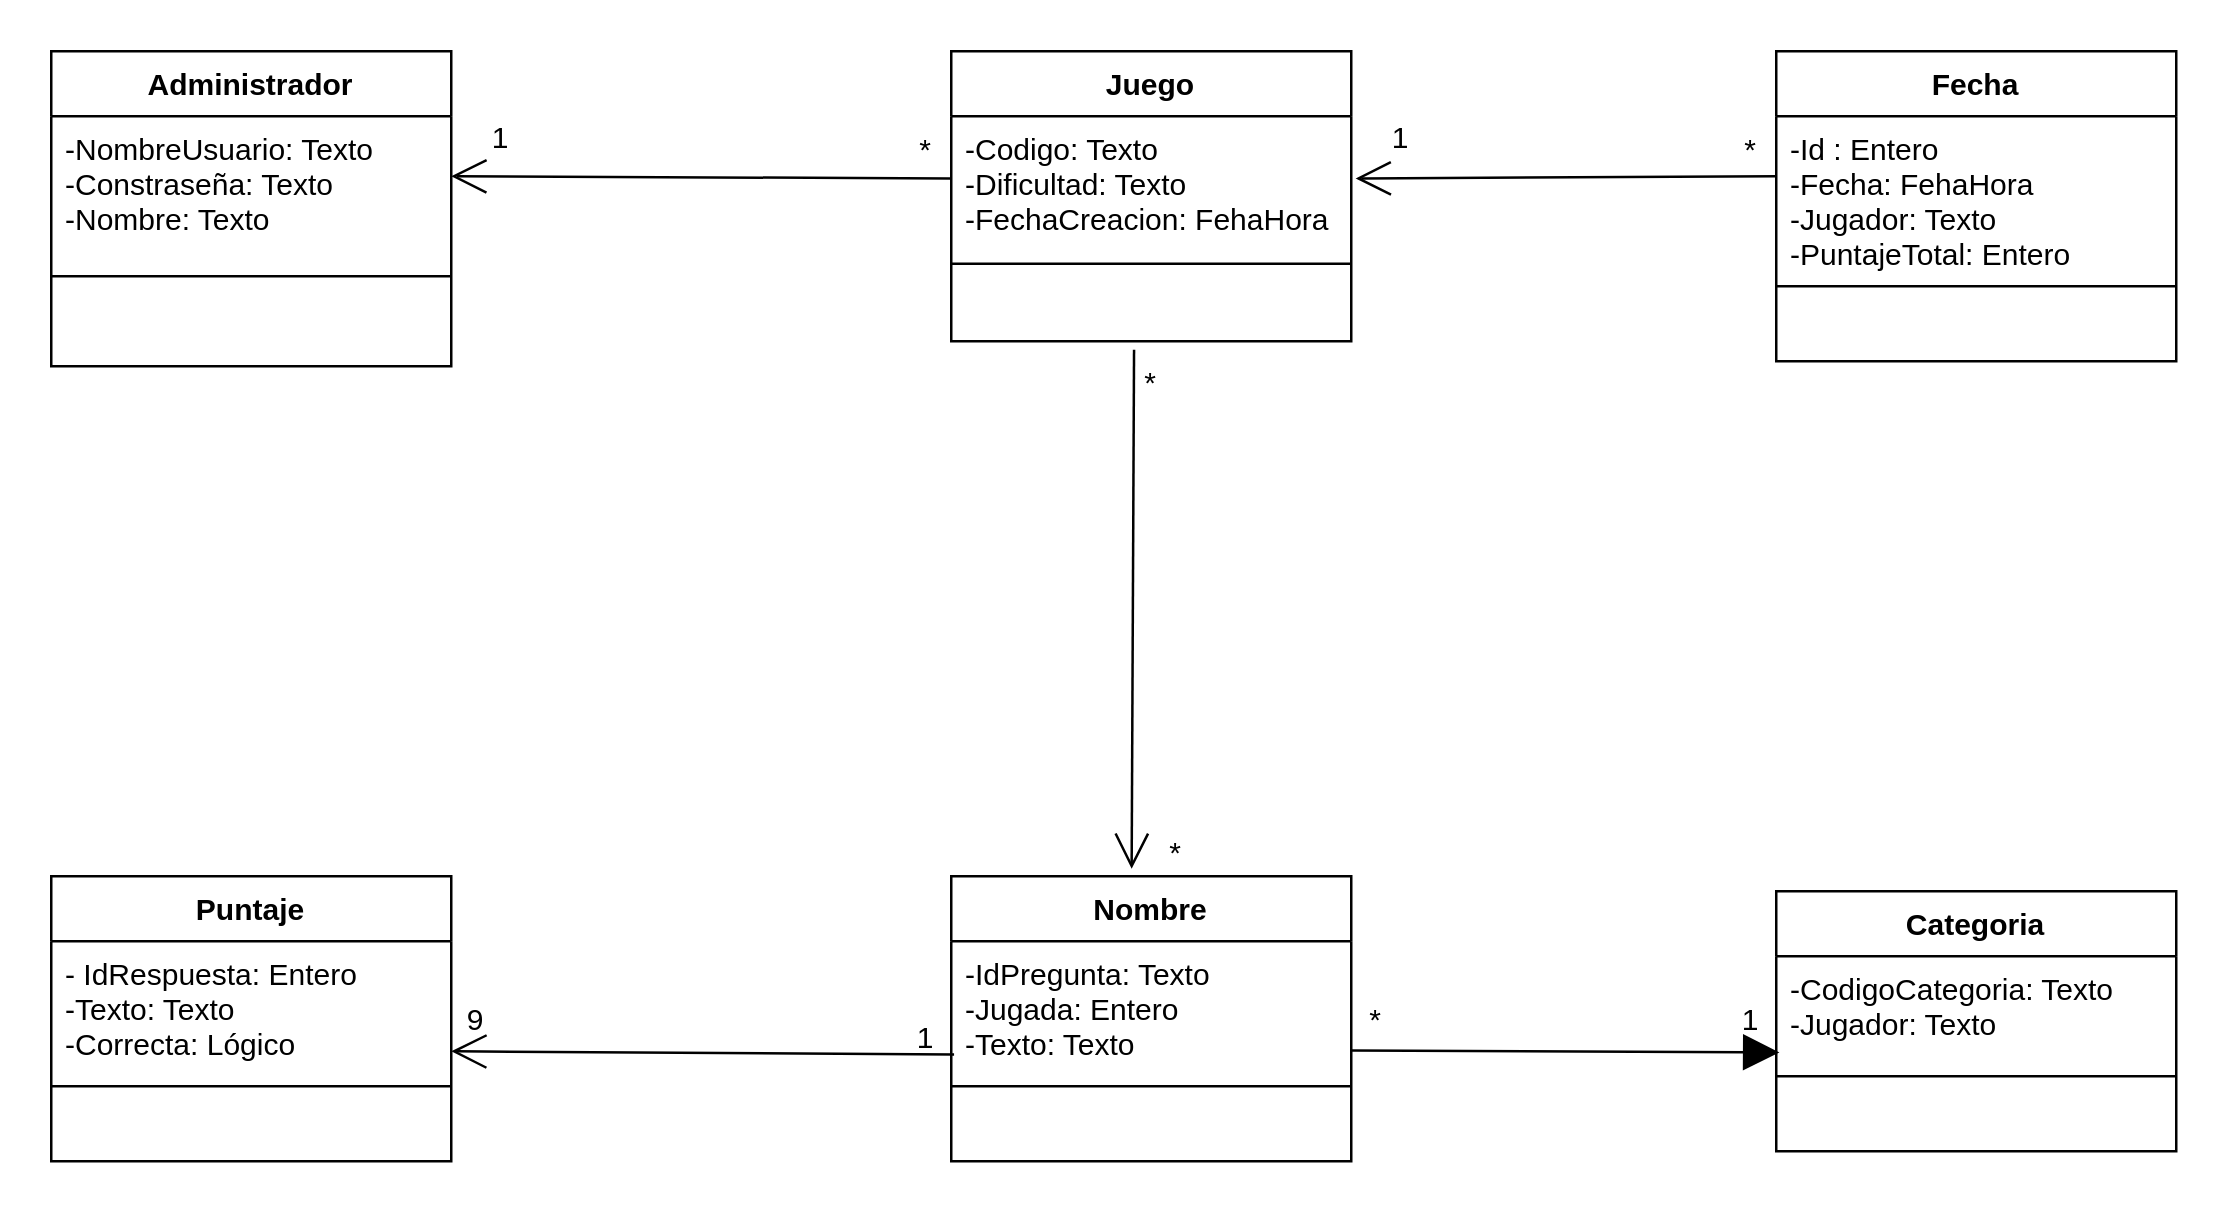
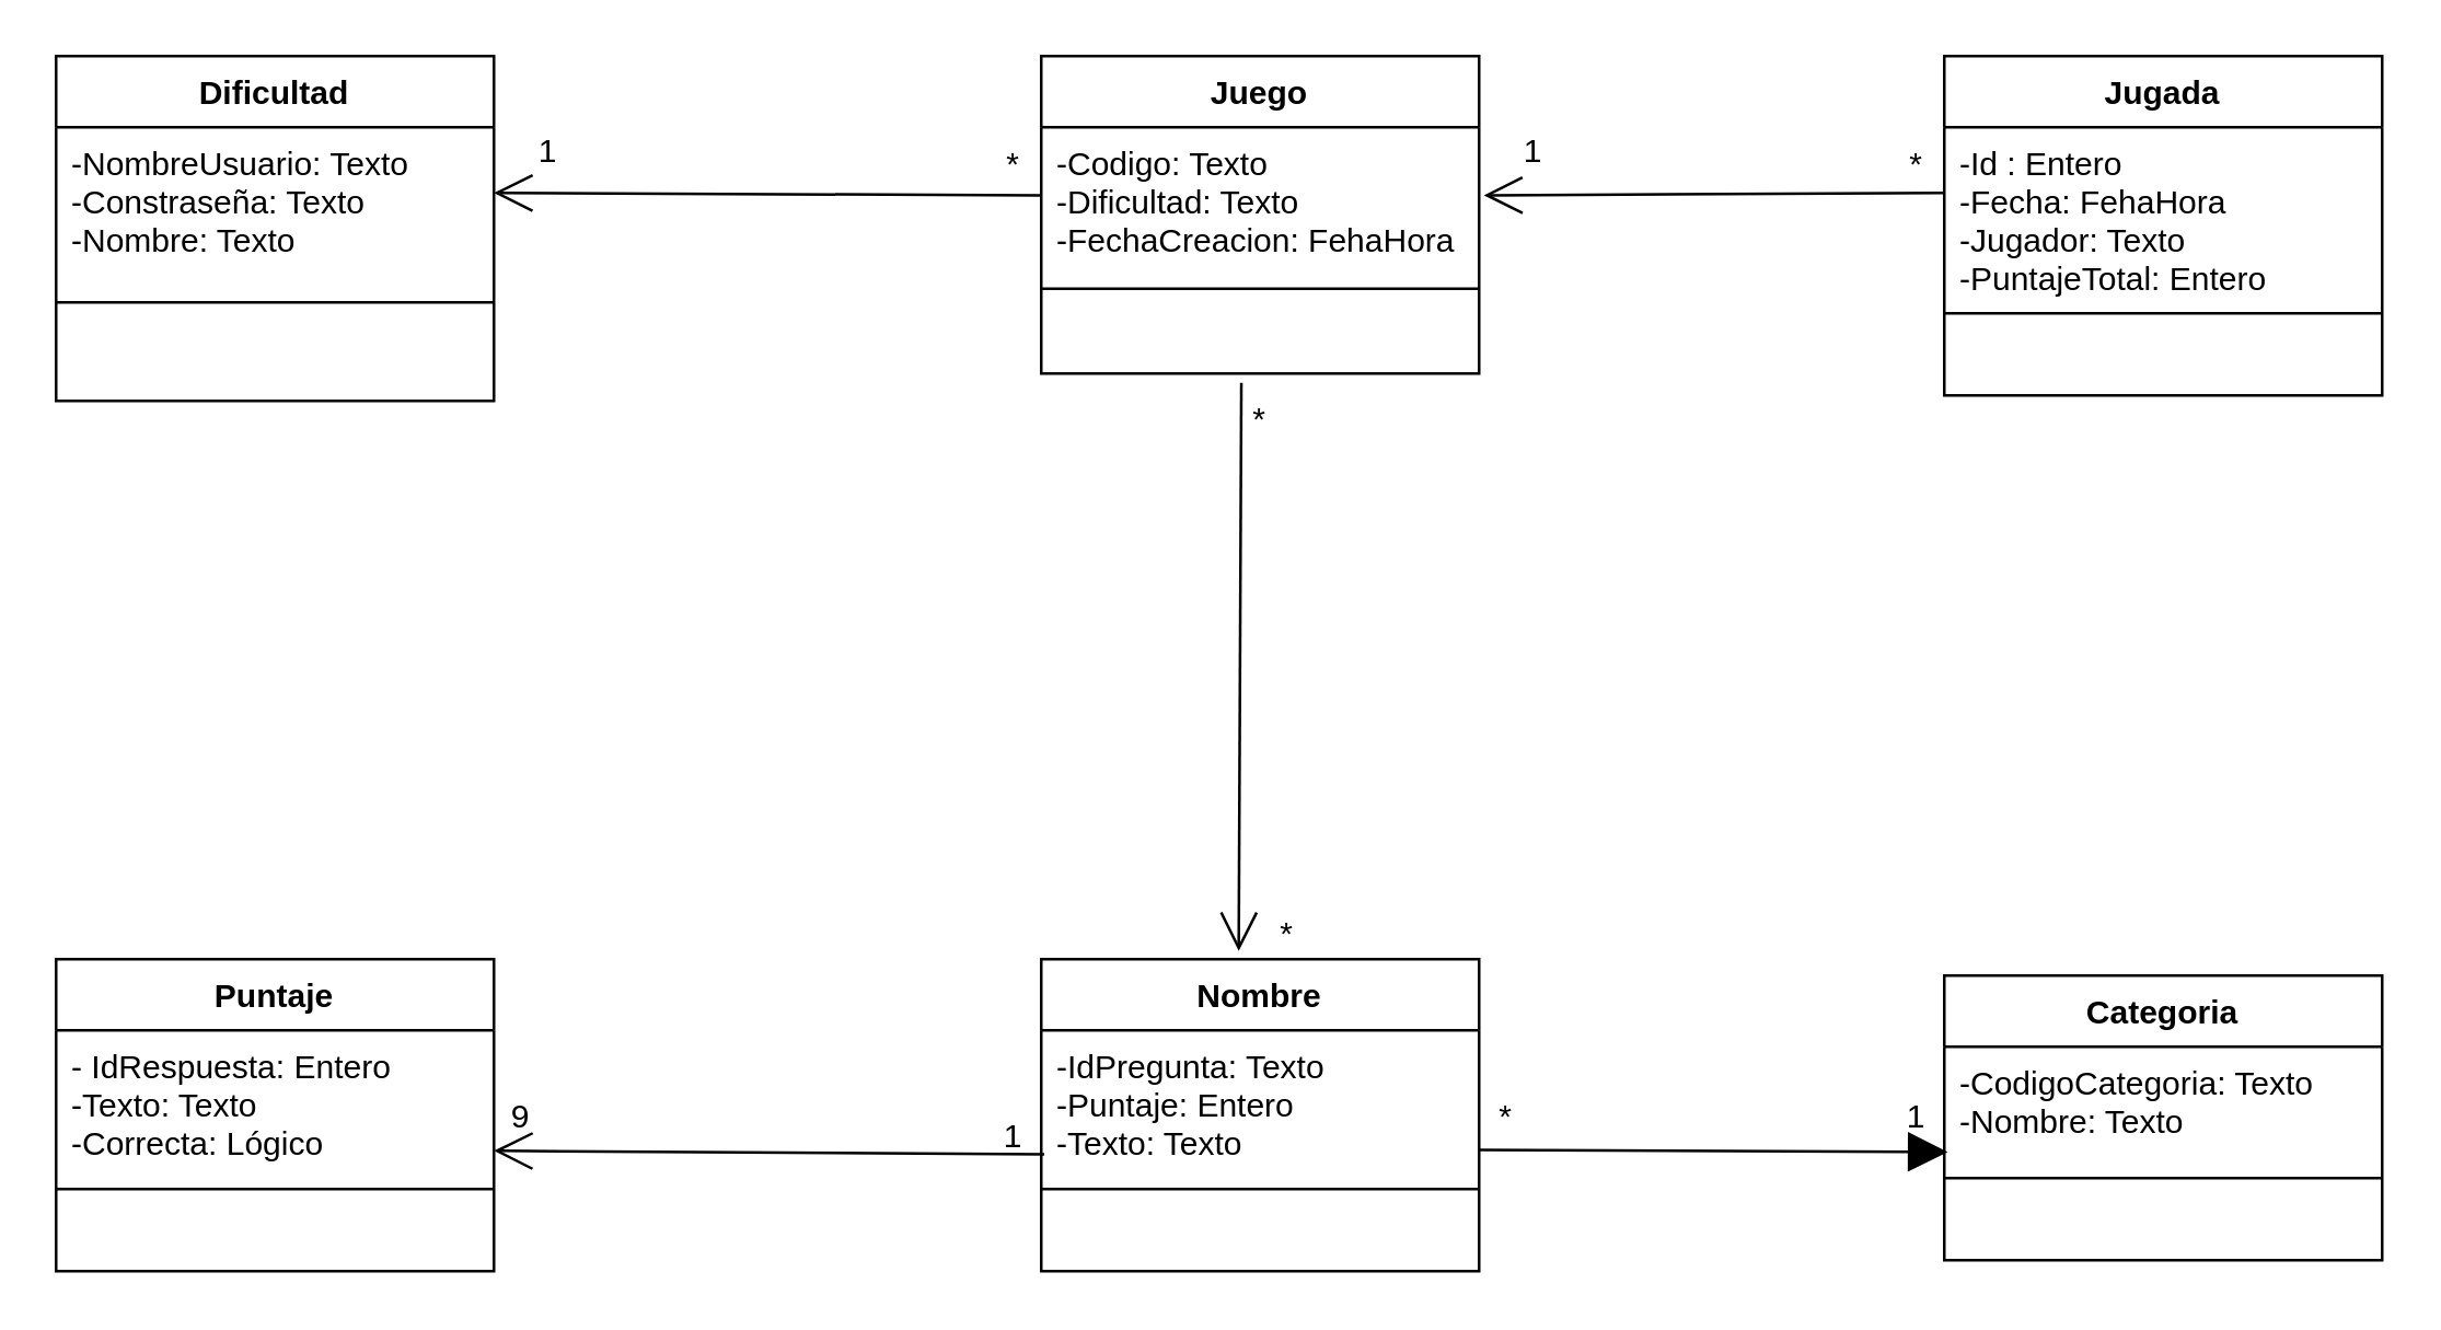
  <mxCell id="0" />
  <mxCell id="1" parent="0" />
- <mxCell id="2" value="Administrador" style="swimlane;fontStyle=1;align=center;verticalAlign=top;childLayout=stackLayout;horizontal=1;startSize=26;horizontalStack=0;resizeParent=1;resizeParentMax=0;resizeLast=0;collapsible=1;marginBottom=0;" parent="1" vertex="1"><mxGeometry x="20" y="20" width="160" height="126" as="geometry" /></mxCell>
+ <mxCell id="2" value="Dificultad" style="swimlane;fontStyle=1;align=center;verticalAlign=top;childLayout=stackLayout;horizontal=1;startSize=26;horizontalStack=0;resizeParent=1;resizeParentMax=0;resizeLast=0;collapsible=1;marginBottom=0;" parent="1" vertex="1"><mxGeometry x="20" y="20" width="160" height="126" as="geometry" /></mxCell>
  <mxCell id="3" value="-NombreUsuario: Texto &#10;-Constraseña: Texto &#10;-Nombre: Texto " style="text;strokeColor=none;fillColor=none;align=left;verticalAlign=top;spacingLeft=4;spacingRight=4;overflow=hidden;rotatable=0;points=[[0,0.5],[1,0.5]];portConstraint=eastwest;" parent="2" vertex="1"><mxGeometry y="26" width="160" height="54" as="geometry" /></mxCell>
  <mxCell id="4" value="" style="line;strokeWidth=1;fillColor=none;align=left;verticalAlign=middle;spacingTop=-1;spacingLeft=3;spacingRight=3;rotatable=0;labelPosition=right;points=[];portConstraint=eastwest;strokeColor=inherit;" parent="2" vertex="1"><mxGeometry y="80" width="160" height="20" as="geometry" /></mxCell>
  <mxCell id="5" value=" " style="text;strokeColor=none;fillColor=none;align=left;verticalAlign=top;spacingLeft=4;spacingRight=4;overflow=hidden;rotatable=0;points=[[0,0.5],[1,0.5]];portConstraint=eastwest;" parent="2" vertex="1"><mxGeometry y="100" width="160" height="26" as="geometry" /></mxCell>
  <mxCell id="6" value="Juego" style="swimlane;fontStyle=1;align=center;verticalAlign=top;childLayout=stackLayout;horizontal=1;startSize=26;horizontalStack=0;resizeParent=1;resizeParentMax=0;resizeLast=0;collapsible=1;marginBottom=0;" parent="1" vertex="1"><mxGeometry x="380" y="20" width="160" height="116" as="geometry" /></mxCell>
  <mxCell id="7" value="-Codigo: Texto &#10;-Dificultad: Texto &#10;-FechaCreacion: FehaHora" style="text;strokeColor=none;fillColor=none;align=left;verticalAlign=top;spacingLeft=4;spacingRight=4;overflow=hidden;rotatable=0;points=[[0,0.5],[1,0.5]];portConstraint=eastwest;fontStyle=0" parent="6" vertex="1"><mxGeometry y="26" width="160" height="54" as="geometry" /></mxCell>
  <mxCell id="8" value="" style="line;strokeWidth=1;fillColor=none;align=left;verticalAlign=middle;spacingTop=-1;spacingLeft=3;spacingRight=3;rotatable=0;labelPosition=right;points=[];portConstraint=eastwest;strokeColor=inherit;" parent="6" vertex="1"><mxGeometry y="80" width="160" height="10" as="geometry" /></mxCell>
  <mxCell id="9" value=" " style="text;strokeColor=none;fillColor=none;align=left;verticalAlign=top;spacingLeft=4;spacingRight=4;overflow=hidden;rotatable=0;points=[[0,0.5],[1,0.5]];portConstraint=eastwest;" parent="6" vertex="1"><mxGeometry y="90" width="160" height="26" as="geometry" /></mxCell>
  <mxCell id="10" value="" style="endArrow=open;endFill=1;endSize=12;html=1;rounded=0;exitX=-0.001;exitY=0.022;exitDx=0;exitDy=0;exitPerimeter=0;" parent="1" edge="1"><mxGeometry width="160" relative="1" as="geometry"><mxPoint x="379.84" y="70.88" as="sourcePoint" /><mxPoint x="180" y="70" as="targetPoint" /></mxGeometry></mxCell>
  <mxCell id="11" value="*" style="text;html=1;strokeColor=none;fillColor=none;align=center;verticalAlign=middle;whiteSpace=wrap;rounded=0;" parent="1" vertex="1"><mxGeometry x="350" y="50" width="40" height="20" as="geometry" /></mxCell>
  <mxCell id="12" value="1" style="text;html=1;strokeColor=none;fillColor=none;align=center;verticalAlign=middle;whiteSpace=wrap;rounded=0;" parent="1" vertex="1"><mxGeometry x="170" y="40" width="60" height="30" as="geometry" /></mxCell>
  <mxCell id="13" value="Nombre" style="swimlane;fontStyle=1;align=center;verticalAlign=top;childLayout=stackLayout;horizontal=1;startSize=26;horizontalStack=0;resizeParent=1;resizeParentMax=0;resizeLast=0;collapsible=1;marginBottom=0;" parent="1" vertex="1"><mxGeometry x="380" y="350" width="160" height="114" as="geometry" /></mxCell>
- <mxCell id="14" value="-IdPregunta: Texto &#10;-Jugada: Entero&#10;-Texto: Texto " style="text;strokeColor=none;fillColor=none;align=left;verticalAlign=top;spacingLeft=4;spacingRight=4;overflow=hidden;rotatable=0;points=[[0,0.5],[1,0.5]];portConstraint=eastwest;" parent="13" vertex="1"><mxGeometry y="26" width="160" height="54" as="geometry" /></mxCell>
+ <mxCell id="14" value="-IdPregunta: Texto &#10;-Puntaje: Entero&#10;-Texto: Texto " style="text;strokeColor=none;fillColor=none;align=left;verticalAlign=top;spacingLeft=4;spacingRight=4;overflow=hidden;rotatable=0;points=[[0,0.5],[1,0.5]];portConstraint=eastwest;" parent="13" vertex="1"><mxGeometry y="26" width="160" height="54" as="geometry" /></mxCell>
  <mxCell id="15" value="" style="line;strokeWidth=1;fillColor=none;align=left;verticalAlign=middle;spacingTop=-1;spacingLeft=3;spacingRight=3;rotatable=0;labelPosition=right;points=[];portConstraint=eastwest;strokeColor=inherit;" parent="13" vertex="1"><mxGeometry y="80" width="160" height="8" as="geometry" /></mxCell>
  <mxCell id="16" value=" " style="text;strokeColor=none;fillColor=none;align=left;verticalAlign=top;spacingLeft=4;spacingRight=4;overflow=hidden;rotatable=0;points=[[0,0.5],[1,0.5]];portConstraint=eastwest;" parent="13" vertex="1"><mxGeometry y="88" width="160" height="26" as="geometry" /></mxCell>
  <mxCell id="17" value="Puntaje" style="swimlane;fontStyle=1;align=center;verticalAlign=top;childLayout=stackLayout;horizontal=1;startSize=26;horizontalStack=0;resizeParent=1;resizeParentMax=0;resizeLast=0;collapsible=1;marginBottom=0;" parent="1" vertex="1"><mxGeometry x="20" y="350" width="160" height="114" as="geometry" /></mxCell>
  <mxCell id="18" value="- IdRespuesta: Entero&#10;-Texto: Texto&#10;-Correcta: Lógico" style="text;strokeColor=none;fillColor=none;align=left;verticalAlign=top;spacingLeft=4;spacingRight=4;overflow=hidden;rotatable=0;points=[[0,0.5],[1,0.5]];portConstraint=eastwest;" parent="17" vertex="1"><mxGeometry y="26" width="160" height="54" as="geometry" /></mxCell>
  <mxCell id="19" value="" style="line;strokeWidth=1;fillColor=none;align=left;verticalAlign=middle;spacingTop=-1;spacingLeft=3;spacingRight=3;rotatable=0;labelPosition=right;points=[];portConstraint=eastwest;strokeColor=inherit;" parent="17" vertex="1"><mxGeometry y="80" width="160" height="8" as="geometry" /></mxCell>
  <mxCell id="20" value=" " style="text;strokeColor=none;fillColor=none;align=left;verticalAlign=top;spacingLeft=4;spacingRight=4;overflow=hidden;rotatable=0;points=[[0,0.5],[1,0.5]];portConstraint=eastwest;" parent="17" vertex="1"><mxGeometry y="88" width="160" height="26" as="geometry" /></mxCell>
  <mxCell id="21" value="" style="endArrow=open;endFill=1;endSize=12;html=1;rounded=0;entryX=1;entryY=0.815;entryDx=0;entryDy=0;exitX=0.007;exitY=0.839;exitDx=0;exitDy=0;exitPerimeter=0;entryPerimeter=0;" parent="1" source="14" target="18" edge="1"><mxGeometry x="-1" y="377" width="160" relative="1" as="geometry"><mxPoint x="270" y="620" as="sourcePoint" /><mxPoint x="239.5" y="440.004" as="targetPoint" /><mxPoint x="213" y="340" as="offset" /></mxGeometry></mxCell>
  <mxCell id="22" value="1" style="text;html=1;strokeColor=none;fillColor=none;align=center;verticalAlign=middle;whiteSpace=wrap;rounded=0;" parent="1" vertex="1"><mxGeometry x="340" y="400" width="60" height="30" as="geometry" /></mxCell>
  <mxCell id="23" value="9" style="text;html=1;strokeColor=none;fillColor=none;align=center;verticalAlign=middle;whiteSpace=wrap;rounded=0;" parent="1" vertex="1"><mxGeometry x="160" y="393" width="60" height="30" as="geometry" /></mxCell>
  <mxCell id="24" value="Categoria" style="swimlane;fontStyle=1;align=center;verticalAlign=top;childLayout=stackLayout;horizontal=1;startSize=26;horizontalStack=0;resizeParent=1;resizeParentMax=0;resizeLast=0;collapsible=1;marginBottom=0;" parent="1" vertex="1"><mxGeometry x="710" y="356" width="160" height="104" as="geometry" /></mxCell>
- <mxCell id="25" value="-CodigoCategoria: Texto &#10;-Jugador: Texto " style="text;strokeColor=none;fillColor=none;align=left;verticalAlign=top;spacingLeft=4;spacingRight=4;overflow=hidden;rotatable=0;points=[[0,0.5],[1,0.5]];portConstraint=eastwest;" parent="24" vertex="1"><mxGeometry y="26" width="160" height="44" as="geometry" /></mxCell>
+ <mxCell id="25" value="-CodigoCategoria: Texto &#10;-Nombre: Texto " style="text;strokeColor=none;fillColor=none;align=left;verticalAlign=top;spacingLeft=4;spacingRight=4;overflow=hidden;rotatable=0;points=[[0,0.5],[1,0.5]];portConstraint=eastwest;" parent="24" vertex="1"><mxGeometry y="26" width="160" height="44" as="geometry" /></mxCell>
  <mxCell id="26" value="" style="line;strokeWidth=1;fillColor=none;align=left;verticalAlign=middle;spacingTop=-1;spacingLeft=3;spacingRight=3;rotatable=0;labelPosition=right;points=[];portConstraint=eastwest;strokeColor=inherit;" parent="24" vertex="1"><mxGeometry y="70" width="160" height="8" as="geometry" /></mxCell>
  <mxCell id="27" value=" " style="text;strokeColor=none;fillColor=none;align=left;verticalAlign=top;spacingLeft=4;spacingRight=4;overflow=hidden;rotatable=0;points=[[0,0.5],[1,0.5]];portConstraint=eastwest;" parent="24" vertex="1"><mxGeometry y="78" width="160" height="26" as="geometry" /></mxCell>
  <mxCell id="28" value="" style="endArrow=block;endFill=1;endSize=12;html=1;rounded=0;exitX=1;exitY=0.809;exitDx=0;exitDy=0;exitPerimeter=0;entryX=0.008;entryY=0.874;entryDx=0;entryDy=0;entryPerimeter=0;" parent="1" source="14" target="25" edge="1"><mxGeometry x="-1" y="377" width="160" relative="1" as="geometry"><mxPoint x="610" y="530" as="sourcePoint" /><mxPoint x="710" y="430" as="targetPoint" /><mxPoint x="213" y="340" as="offset" /></mxGeometry></mxCell>
  <mxCell id="29" value="1" style="text;html=1;strokeColor=none;fillColor=none;align=center;verticalAlign=middle;whiteSpace=wrap;rounded=0;" parent="1" vertex="1"><mxGeometry x="670" y="393" width="60" height="30" as="geometry" /></mxCell>
  <mxCell id="30" value="*" style="text;html=1;strokeColor=none;fillColor=none;align=center;verticalAlign=middle;whiteSpace=wrap;rounded=0;" parent="1" vertex="1"><mxGeometry x="530" y="403" width="40" height="10" as="geometry" /></mxCell>
- <mxCell id="31" value="Fecha" style="swimlane;fontStyle=1;align=center;verticalAlign=top;childLayout=stackLayout;horizontal=1;startSize=26;horizontalStack=0;resizeParent=1;resizeParentMax=0;resizeLast=0;collapsible=1;marginBottom=0;" parent="1" vertex="1"><mxGeometry x="710" y="20" width="160" height="124" as="geometry" /></mxCell>
+ <mxCell id="31" value="Jugada" style="swimlane;fontStyle=1;align=center;verticalAlign=top;childLayout=stackLayout;horizontal=1;startSize=26;horizontalStack=0;resizeParent=1;resizeParentMax=0;resizeLast=0;collapsible=1;marginBottom=0;" parent="1" vertex="1"><mxGeometry x="710" y="20" width="160" height="124" as="geometry" /></mxCell>
  <mxCell id="32" value="-Id : Entero&#10;-Fecha: FehaHora&#10;-Jugador: Texto &#10;-PuntajeTotal: Entero" style="text;strokeColor=none;fillColor=none;align=left;verticalAlign=top;spacingLeft=4;spacingRight=4;overflow=hidden;rotatable=0;points=[[0,0.5],[1,0.5]];portConstraint=eastwest;" parent="31" vertex="1"><mxGeometry y="26" width="160" height="64" as="geometry" /></mxCell>
  <mxCell id="33" value="" style="line;strokeWidth=1;fillColor=none;align=left;verticalAlign=middle;spacingTop=-1;spacingLeft=3;spacingRight=3;rotatable=0;labelPosition=right;points=[];portConstraint=eastwest;strokeColor=inherit;" parent="31" vertex="1"><mxGeometry y="90" width="160" height="8" as="geometry" /></mxCell>
  <mxCell id="34" value=" " style="text;strokeColor=none;fillColor=none;align=left;verticalAlign=top;spacingLeft=4;spacingRight=4;overflow=hidden;rotatable=0;points=[[0,0.5],[1,0.5]];portConstraint=eastwest;" parent="31" vertex="1"><mxGeometry y="98" width="160" height="26" as="geometry" /></mxCell>
  <mxCell id="35" value="" style="endArrow=open;endFill=1;endSize=12;html=1;rounded=0;entryX=1.011;entryY=0.022;entryDx=0;entryDy=0;entryPerimeter=0;exitX=1;exitY=1;exitDx=0;exitDy=0;" parent="1" source="37" edge="1"><mxGeometry x="-1" y="377" width="160" relative="1" as="geometry"><mxPoint x="901" y="121.99" as="sourcePoint" /><mxPoint x="541.76" y="70.88" as="targetPoint" /><mxPoint x="213" y="340" as="offset" /></mxGeometry></mxCell>
  <mxCell id="36" value="1" style="text;html=1;strokeColor=none;fillColor=none;align=center;verticalAlign=middle;whiteSpace=wrap;rounded=0;" parent="1" vertex="1"><mxGeometry x="530" y="40" width="60" height="30" as="geometry" /></mxCell>
  <mxCell id="37" value="*" style="text;html=1;strokeColor=none;fillColor=none;align=center;verticalAlign=middle;whiteSpace=wrap;rounded=0;" parent="1" vertex="1"><mxGeometry x="690" y="50" width="20" height="20" as="geometry" /></mxCell>
  <mxCell id="38" value="" style="endArrow=open;endFill=1;endSize=12;html=1;rounded=0;entryX=0.451;entryY=-0.026;entryDx=0;entryDy=0;entryPerimeter=0;exitX=0.457;exitY=1.132;exitDx=0;exitDy=0;exitPerimeter=0;" parent="1" source="9" target="13" edge="1"><mxGeometry x="-1" y="377" width="160" relative="1" as="geometry"><mxPoint x="700" y="230" as="sourcePoint" /><mxPoint x="340" y="246.002" as="targetPoint" /><mxPoint x="213" y="340" as="offset" /></mxGeometry></mxCell>
  <mxCell id="39" value="*" style="text;html=1;strokeColor=none;fillColor=none;align=center;verticalAlign=middle;whiteSpace=wrap;rounded=0;" parent="1" vertex="1"><mxGeometry x="440" y="326" width="60" height="30" as="geometry" /></mxCell>
  <mxCell id="40" value="*" style="text;html=1;strokeColor=none;fillColor=none;align=center;verticalAlign=middle;whiteSpace=wrap;rounded=0;" parent="1" vertex="1"><mxGeometry x="440" y="146" width="40" height="14" as="geometry" /></mxCell>
